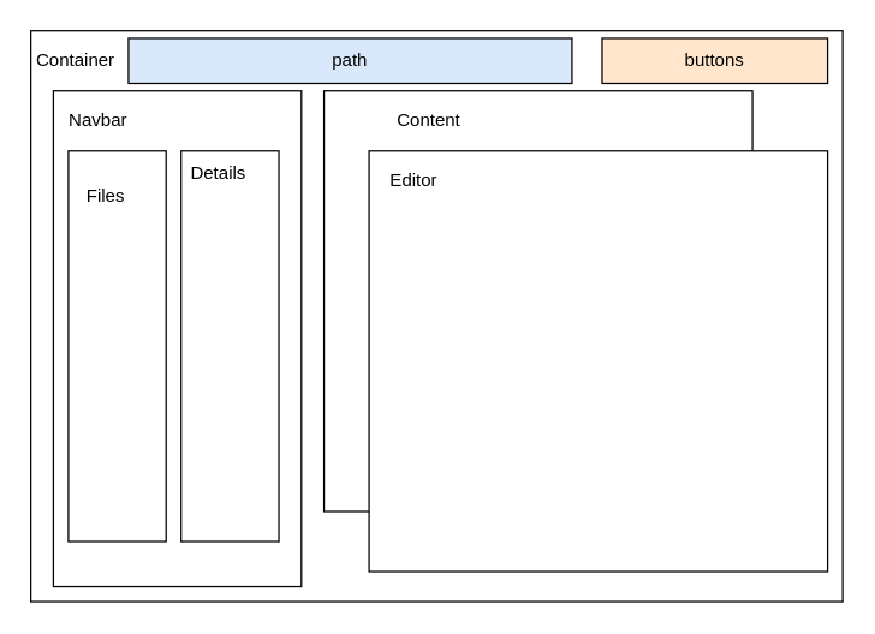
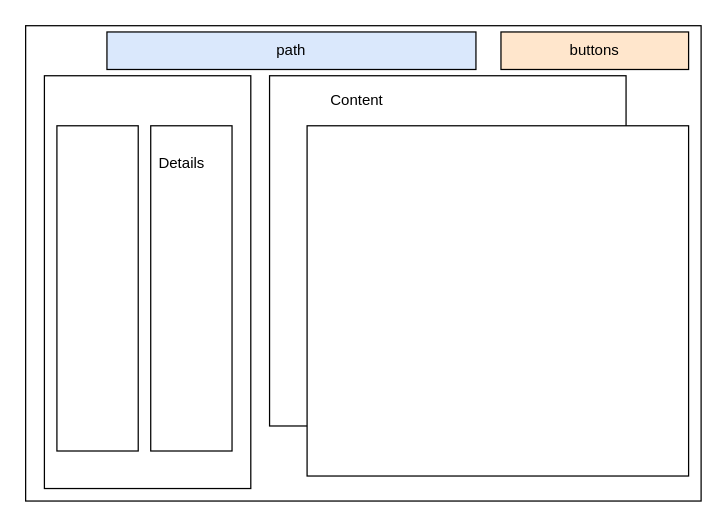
  <mxCell id="0" />
  <mxCell id="1" parent="0" />
  <mxCell id="2" value="" style="rounded=0;whiteSpace=wrap;html=1;" vertex="1" parent="1"><mxGeometry x="20" y="20" width="540" height="380" as="geometry" /></mxCell>
  <mxCell id="3" value="" style="rounded=0;whiteSpace=wrap;html=1;" vertex="1" parent="1"><mxGeometry x="215" y="60" width="285" height="280" as="geometry" /></mxCell>
- <mxCell id="4" value="Container" style="text;html=1;strokeColor=none;fillColor=none;align=center;verticalAlign=middle;whiteSpace=wrap;rounded=0;" vertex="1" parent="1"><mxGeometry x="30" y="30" width="40" height="20" as="geometry" /></mxCell>
  <mxCell id="5" value="" style="rounded=0;whiteSpace=wrap;html=1;" vertex="1" parent="1"><mxGeometry x="35" y="60" width="165" height="330" as="geometry" /></mxCell>
- <mxCell id="6" value="Navbar" style="text;html=1;strokeColor=none;fillColor=none;align=center;verticalAlign=middle;whiteSpace=wrap;rounded=0;" vertex="1" parent="1"><mxGeometry x="45" y="70" width="40" height="20" as="geometry" /></mxCell>
  <mxCell id="7" value="" style="rounded=0;whiteSpace=wrap;html=1;" vertex="1" parent="1"><mxGeometry x="245" y="100" width="305" height="280" as="geometry" /></mxCell>
- <mxCell id="8" value="Editor" style="text;html=1;strokeColor=none;fillColor=none;align=center;verticalAlign=middle;whiteSpace=wrap;rounded=0;" vertex="1" parent="1"><mxGeometry x="255" y="110" width="40" height="20" as="geometry" /></mxCell>
  <mxCell id="9" value="" style="rounded=0;whiteSpace=wrap;html=1;" vertex="1" parent="1"><mxGeometry x="45" y="100" width="65" height="260" as="geometry" /></mxCell>
- <mxCell id="10" value="Files" style="text;html=1;strokeColor=none;fillColor=none;align=center;verticalAlign=middle;whiteSpace=wrap;rounded=0;" vertex="1" parent="1"><mxGeometry x="50" y="120" width="40" height="20" as="geometry" /></mxCell>
  <mxCell id="11" value="" style="rounded=0;whiteSpace=wrap;html=1;" vertex="1" parent="1"><mxGeometry x="120" y="100" width="65" height="260" as="geometry" /></mxCell>
- <mxCell id="12" value="Details" style="text;html=1;strokeColor=none;fillColor=none;align=center;verticalAlign=middle;whiteSpace=wrap;rounded=0;" vertex="1" parent="1"><mxGeometry x="125" y="105" width="40" height="20" as="geometry" /></mxCell>
+ <mxCell id="12" value="Details" style="text;html=1;strokeColor=none;fillColor=none;align=center;verticalAlign=middle;whiteSpace=wrap;rounded=0;" vertex="1" parent="1"><mxGeometry x="125" y="120" width="40" height="20" as="geometry" /></mxCell>
  <mxCell id="13" value="Content" style="text;html=1;strokeColor=none;fillColor=none;align=center;verticalAlign=middle;whiteSpace=wrap;rounded=0;" vertex="1" parent="1"><mxGeometry x="265" y="70" width="40" height="20" as="geometry" /></mxCell>
  <mxCell id="14" value="path" style="rounded=0;whiteSpace=wrap;html=1;fillColor=#dae8fc;" vertex="1" parent="1"><mxGeometry x="85" y="25" width="295" height="30" as="geometry" /></mxCell>
  <mxCell id="15" value="buttons" style="rounded=0;whiteSpace=wrap;html=1;fillColor=#ffe6cc;" vertex="1" parent="1"><mxGeometry x="400" y="25" width="150" height="30" as="geometry" /></mxCell>
